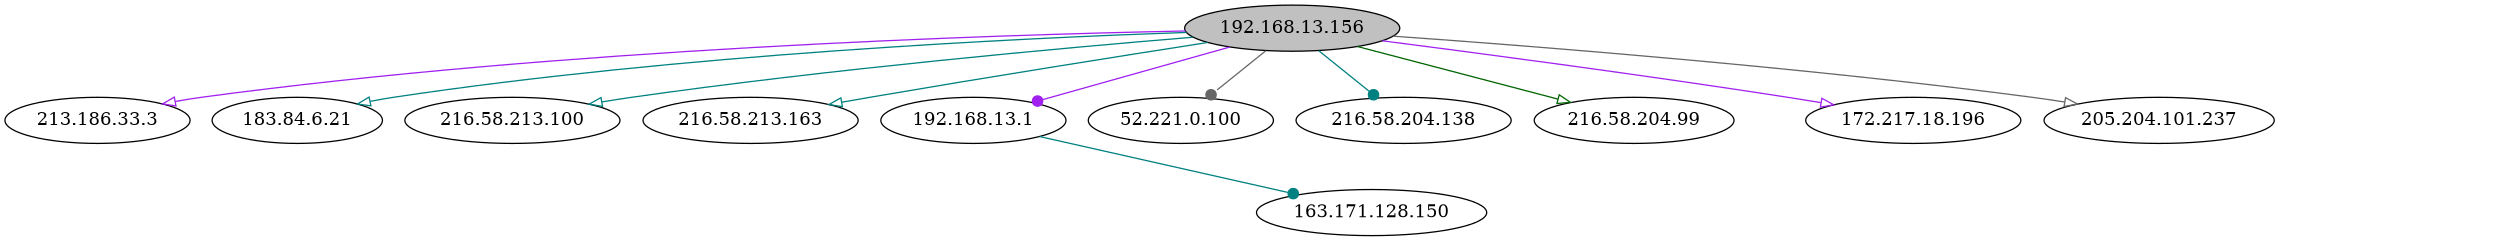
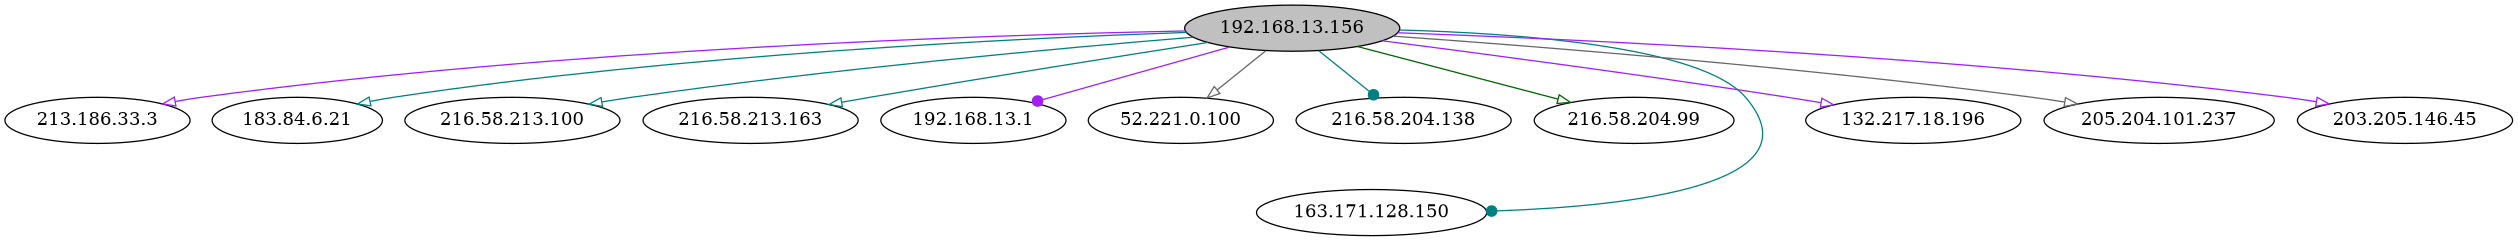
  digraph {
    edge [arrowhead=onormal color=teal]
    n1 [fillcolor=grey label="192.168.13.156" style=filled]
    n2 [label="213.186.33.3"]
    n3 [label="183.84.6.21"]
    n4 [label="216.58.213.100"]
    n5 [label="216.58.213.163"]
    n6 [label="192.168.13.1"]
    n7 [label="52.221.0.100"]
    n8 [label="216.58.204.138"]
    n9 [label="216.58.204.99"]
    n10 [label="163.171.128.150"]
-   n11 [label="172.217.18.196"]
+   n11 [label="132.217.18.196"]
    n12 [label="205.204.101.237"]
+   n13 [label="203.205.146.45"]
    n1 -> n2 [color=purple]
    n1 -> n3
    n1 -> n4
    n1 -> n5
    n1 -> n6 [arrowhead=dot color=purple]
-   n1 -> n7 [arrowhead=dot color=gray40]
+   n1 -> n7 [color=gray40]
    n1 -> n8 [arrowhead=dot]
    n1 -> n9 [color=darkgreen]
-   n6 -> n10 [arrowhead=dot]
+   n1 -> n10 [arrowhead=dot]
    n1 -> n11 [color=purple]
    n1 -> n12 [color=gray40]
+   n1 -> n13 [color=purple]
  }
